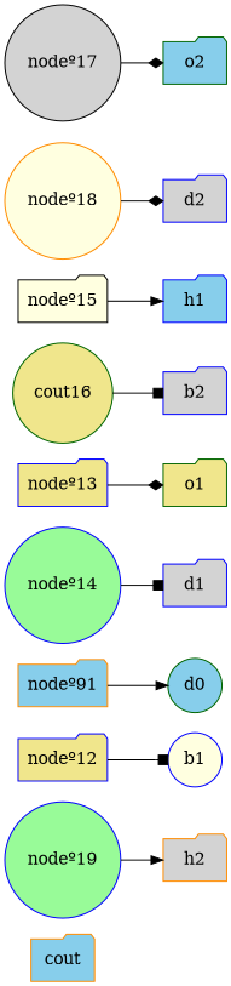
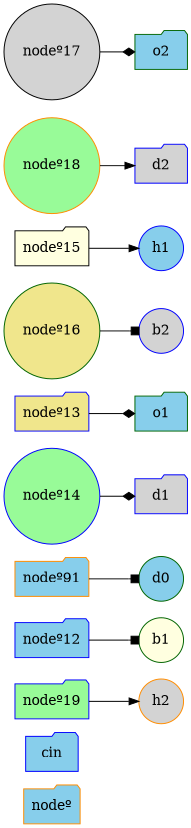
  digraph {
    rankdir=LR
    node [color=blue fillcolor=skyblue shape=folder style=filled]
    edge [arrowhead=box]
-   cout [color=darkorange]
-   "nodeº19" [fillcolor=palegreen shape=circle]
-   h2 [color=darkorange fillcolor=lightgrey]
-   "nodeº12" [fillcolor=khaki]
-   b1 [fillcolor=lightyellow shape=circle]
+   cout [color=darkorange label="nodeº"]
+   cin
+   "nodeº19" [fillcolor=palegreen]
+   h2 [color=darkorange fillcolor=lightgrey shape=circle]
+   "nodeº12"
+   b1 [color=darkgreen fillcolor=lightyellow shape=circle]
    n7 [color=darkorange label="nodeº91"]
    d0 [color=darkgreen shape=circle]
    "nodeº14" [fillcolor=palegreen shape=circle]
    d1 [fillcolor=lightgrey]
    "nodeº13" [fillcolor=khaki]
-   o1 [color=darkgreen fillcolor=khaki]
-   "nodeº16" [color=darkgreen fillcolor=khaki shape=circle label=cout16]
-   b2 [fillcolor=lightgrey]
+   o1 [color=darkgreen]
+   "nodeº16" [color=darkgreen fillcolor=khaki shape=circle]
+   b2 [fillcolor=lightgrey shape=circle]
    "nodeº15" [color=black fillcolor=lightyellow]
-   h1
-   "nodeº18" [color=darkorange fillcolor=lightyellow shape=circle]
+   h1 [shape=circle]
+   "nodeº18" [color=darkorange fillcolor=palegreen shape=circle]
    d2 [fillcolor=lightgrey]
    "nodeº17" [color=black fillcolor=lightgrey shape=circle]
    o2 [color=darkgreen]
    "nodeº19" -> h2 [arrowhead=normal]
    "nodeº12" -> b1
-   n7 -> d0 [arrowhead=normal]
-   "nodeº14" -> d1
+   n7 -> d0
+   "nodeº14" -> d1 [arrowhead=diamond]
    "nodeº13" -> o1 [arrowhead=diamond]
    "nodeº16" -> b2
    "nodeº15" -> h1 [arrowhead=normal]
-   "nodeº18" -> d2 [arrowhead=diamond]
+   "nodeº18" -> d2 [arrowhead=normal]
    "nodeº17" -> o2 [arrowhead=diamond]
  }
